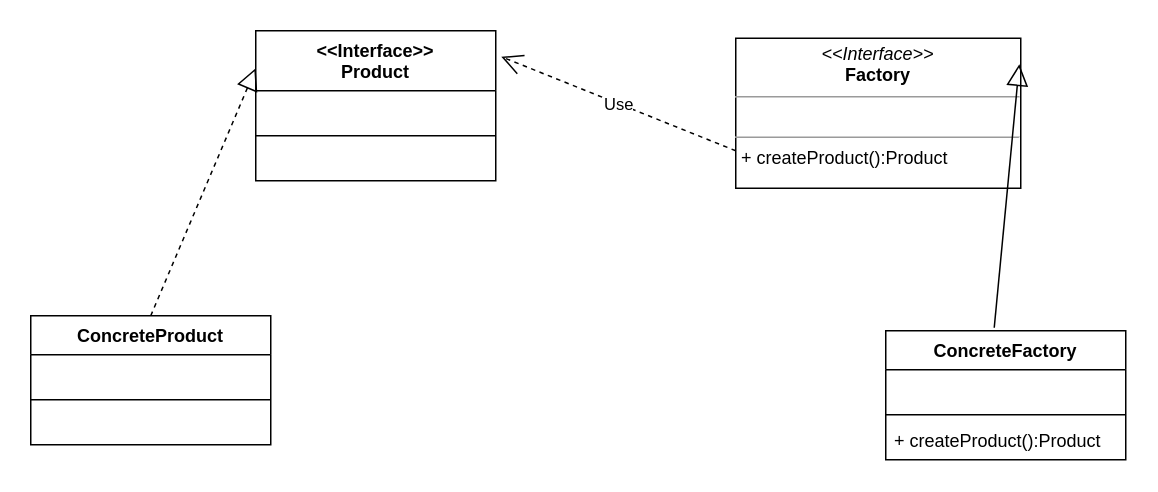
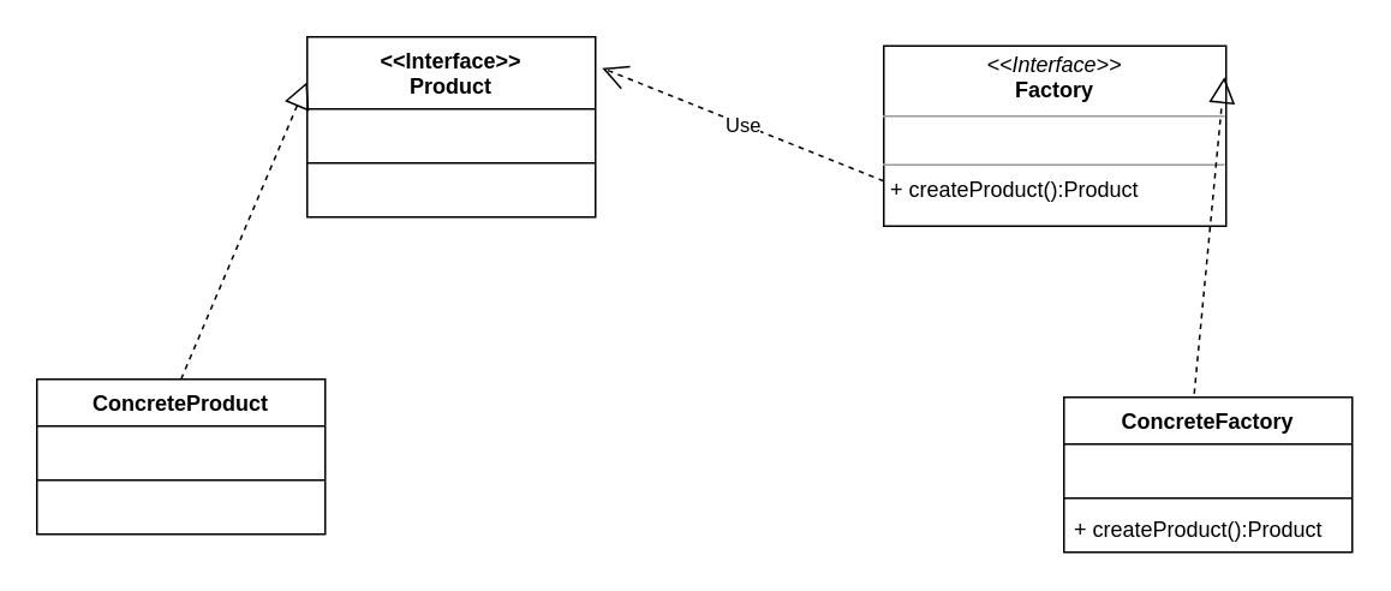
  <mxCell id="0" />
  <mxCell id="1" parent="0" />
  <mxCell id="2" value="&lt;&lt;Interface&gt;&gt;&#10;Product" style="swimlane;fontStyle=1;align=center;verticalAlign=top;childLayout=stackLayout;horizontal=1;startSize=40;horizontalStack=0;resizeParent=1;resizeParentMax=0;resizeLast=0;collapsible=1;marginBottom=0;" vertex="1" parent="1"><mxGeometry x="170" y="20" width="160" height="100" as="geometry" /></mxCell>
  <mxCell id="3" value=" " style="text;strokeColor=none;fillColor=none;align=left;verticalAlign=top;spacingLeft=4;spacingRight=4;overflow=hidden;rotatable=0;points=[[0,0.5],[1,0.5]];portConstraint=eastwest;" vertex="1" parent="2"><mxGeometry y="40" width="160" height="26" as="geometry" /></mxCell>
  <mxCell id="4" value="" style="line;strokeWidth=1;fillColor=none;align=left;verticalAlign=middle;spacingTop=-1;spacingLeft=3;spacingRight=3;rotatable=0;labelPosition=right;points=[];portConstraint=eastwest;strokeColor=inherit;" vertex="1" parent="2"><mxGeometry y="66" width="160" height="8" as="geometry" /></mxCell>
  <mxCell id="5" value=" " style="text;strokeColor=none;fillColor=none;align=left;verticalAlign=top;spacingLeft=4;spacingRight=4;overflow=hidden;rotatable=0;points=[[0,0.5],[1,0.5]];portConstraint=eastwest;" vertex="1" parent="2"><mxGeometry y="74" width="160" height="26" as="geometry" /></mxCell>
  <mxCell id="6" value="&lt;p style=&quot;margin:0px;margin-top:4px;text-align:center;&quot;&gt;&lt;i&gt;&amp;lt;&amp;lt;Interface&amp;gt;&amp;gt;&lt;/i&gt;&lt;br&gt;&lt;b&gt;Factory&lt;/b&gt;&lt;/p&gt;&lt;hr size=&quot;1&quot;&gt;&lt;p style=&quot;margin:0px;margin-left:4px;&quot;&gt;&amp;nbsp;&lt;/p&gt;&lt;hr size=&quot;1&quot;&gt;&lt;p style=&quot;margin:0px;margin-left:4px;&quot;&gt;+ createProduct():Product&lt;br&gt;&lt;/p&gt;" style="verticalAlign=top;align=left;overflow=fill;fontSize=12;fontFamily=Helvetica;html=1;" vertex="1" parent="1"><mxGeometry x="490" y="25" width="190" height="100" as="geometry" /></mxCell>
  <mxCell id="7" value="ConcreteProduct" style="swimlane;fontStyle=1;align=center;verticalAlign=top;childLayout=stackLayout;horizontal=1;startSize=26;horizontalStack=0;resizeParent=1;resizeParentMax=0;resizeLast=0;collapsible=1;marginBottom=0;" vertex="1" parent="1"><mxGeometry x="20" y="210" width="160" height="86" as="geometry" /></mxCell>
  <mxCell id="8" value=" " style="text;strokeColor=none;fillColor=none;align=left;verticalAlign=top;spacingLeft=4;spacingRight=4;overflow=hidden;rotatable=0;points=[[0,0.5],[1,0.5]];portConstraint=eastwest;" vertex="1" parent="7"><mxGeometry y="26" width="160" height="26" as="geometry" /></mxCell>
  <mxCell id="9" value="" style="line;strokeWidth=1;fillColor=none;align=left;verticalAlign=middle;spacingTop=-1;spacingLeft=3;spacingRight=3;rotatable=0;labelPosition=right;points=[];portConstraint=eastwest;strokeColor=inherit;" vertex="1" parent="7"><mxGeometry y="52" width="160" height="8" as="geometry" /></mxCell>
  <mxCell id="10" value=" " style="text;strokeColor=none;fillColor=none;align=left;verticalAlign=top;spacingLeft=4;spacingRight=4;overflow=hidden;rotatable=0;points=[[0,0.5],[1,0.5]];portConstraint=eastwest;" vertex="1" parent="7"><mxGeometry y="60" width="160" height="26" as="geometry" /></mxCell>
  <mxCell id="11" value="ConcreteFactory" style="swimlane;fontStyle=1;align=center;verticalAlign=top;childLayout=stackLayout;horizontal=1;startSize=26;horizontalStack=0;resizeParent=1;resizeParentMax=0;resizeLast=0;collapsible=1;marginBottom=0;" vertex="1" parent="1"><mxGeometry x="590" y="220" width="160" height="86" as="geometry" /></mxCell>
  <mxCell id="12" value=" " style="text;strokeColor=none;fillColor=none;align=left;verticalAlign=top;spacingLeft=4;spacingRight=4;overflow=hidden;rotatable=0;points=[[0,0.5],[1,0.5]];portConstraint=eastwest;" vertex="1" parent="11"><mxGeometry y="26" width="160" height="26" as="geometry" /></mxCell>
  <mxCell id="13" value="" style="line;strokeWidth=1;fillColor=none;align=left;verticalAlign=middle;spacingTop=-1;spacingLeft=3;spacingRight=3;rotatable=0;labelPosition=right;points=[];portConstraint=eastwest;strokeColor=inherit;" vertex="1" parent="11"><mxGeometry y="52" width="160" height="8" as="geometry" /></mxCell>
  <mxCell id="14" value="+ createProduct():Product" style="text;strokeColor=none;fillColor=none;align=left;verticalAlign=top;spacingLeft=4;spacingRight=4;overflow=hidden;rotatable=0;points=[[0,0.5],[1,0.5]];portConstraint=eastwest;" vertex="1" parent="11"><mxGeometry y="60" width="160" height="26" as="geometry" /></mxCell>
  <mxCell id="15" value="" style="endArrow=block;dashed=1;endFill=0;endSize=12;html=1;rounded=0;exitX=0.5;exitY=0;exitDx=0;exitDy=0;entryX=0;entryY=0.25;entryDx=0;entryDy=0;" edge="1" parent="1" source="7" target="2"><mxGeometry width="160" relative="1" as="geometry"><mxPoint x="80" y="160" as="sourcePoint" /><mxPoint x="240" y="160" as="targetPoint" /></mxGeometry></mxCell>
- <mxCell id="16" value="" style="endArrow=block;dashed=0;endFill=0;endSize=12;html=1;rounded=0;exitX=0.452;exitY=-0.023;exitDx=0;exitDy=0;exitPerimeter=0;entryX=0.995;entryY=0.173;entryDx=0;entryDy=0;entryPerimeter=0;" edge="1" parent="1" source="11" target="6"><mxGeometry width="160" relative="1" as="geometry"><mxPoint x="660" y="110" as="sourcePoint" /><mxPoint x="820" y="110" as="targetPoint" /></mxGeometry></mxCell>
+ <mxCell id="16" value="" style="endArrow=block;dashed=1;endFill=0;endSize=12;html=1;rounded=0;exitX=0.452;exitY=-0.023;exitDx=0;exitDy=0;exitPerimeter=0;entryX=0.995;entryY=0.173;entryDx=0;entryDy=0;entryPerimeter=0;" edge="1" parent="1" source="11" target="6"><mxGeometry width="160" relative="1" as="geometry"><mxPoint x="660" y="110" as="sourcePoint" /><mxPoint x="820" y="110" as="targetPoint" /></mxGeometry></mxCell>
  <mxCell id="17" value="Use" style="endArrow=open;endSize=12;dashed=1;html=1;rounded=0;entryX=1.023;entryY=0.173;entryDx=0;entryDy=0;entryPerimeter=0;exitX=0;exitY=0.75;exitDx=0;exitDy=0;" edge="1" parent="1" source="6" target="2"><mxGeometry width="160" relative="1" as="geometry"><mxPoint x="310" y="180" as="sourcePoint" /><mxPoint x="470" y="180" as="targetPoint" /></mxGeometry></mxCell>
